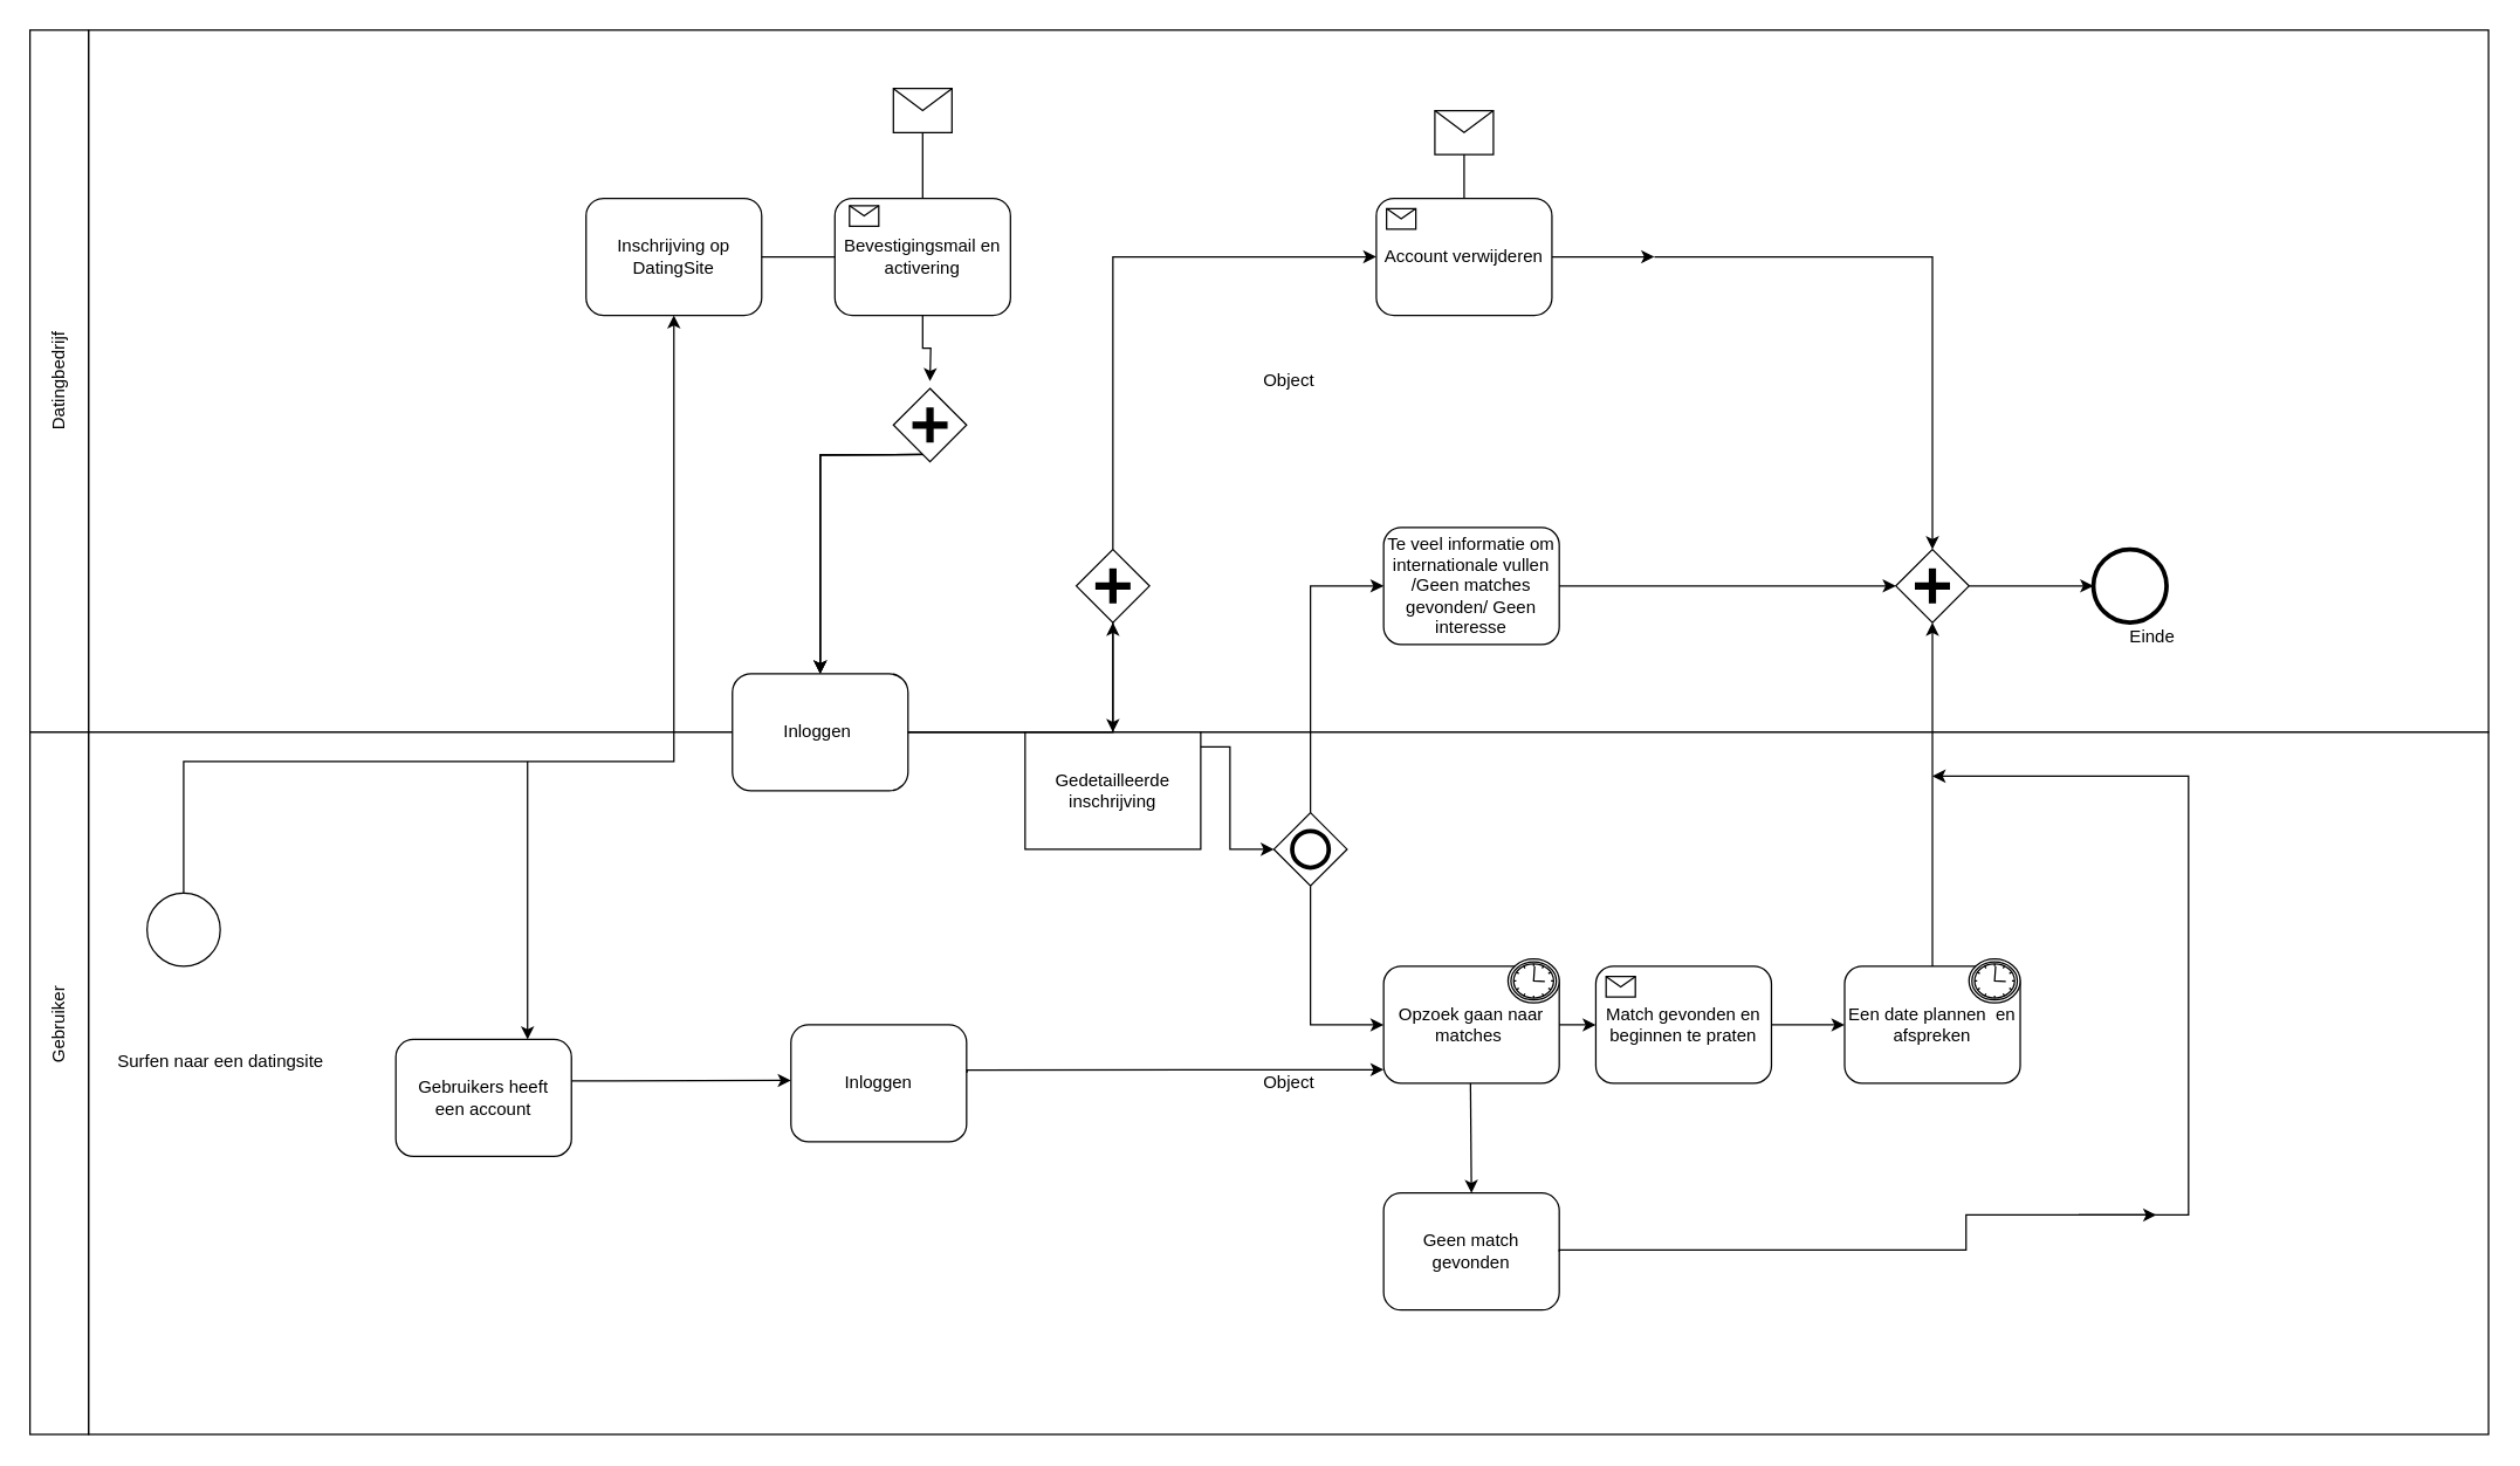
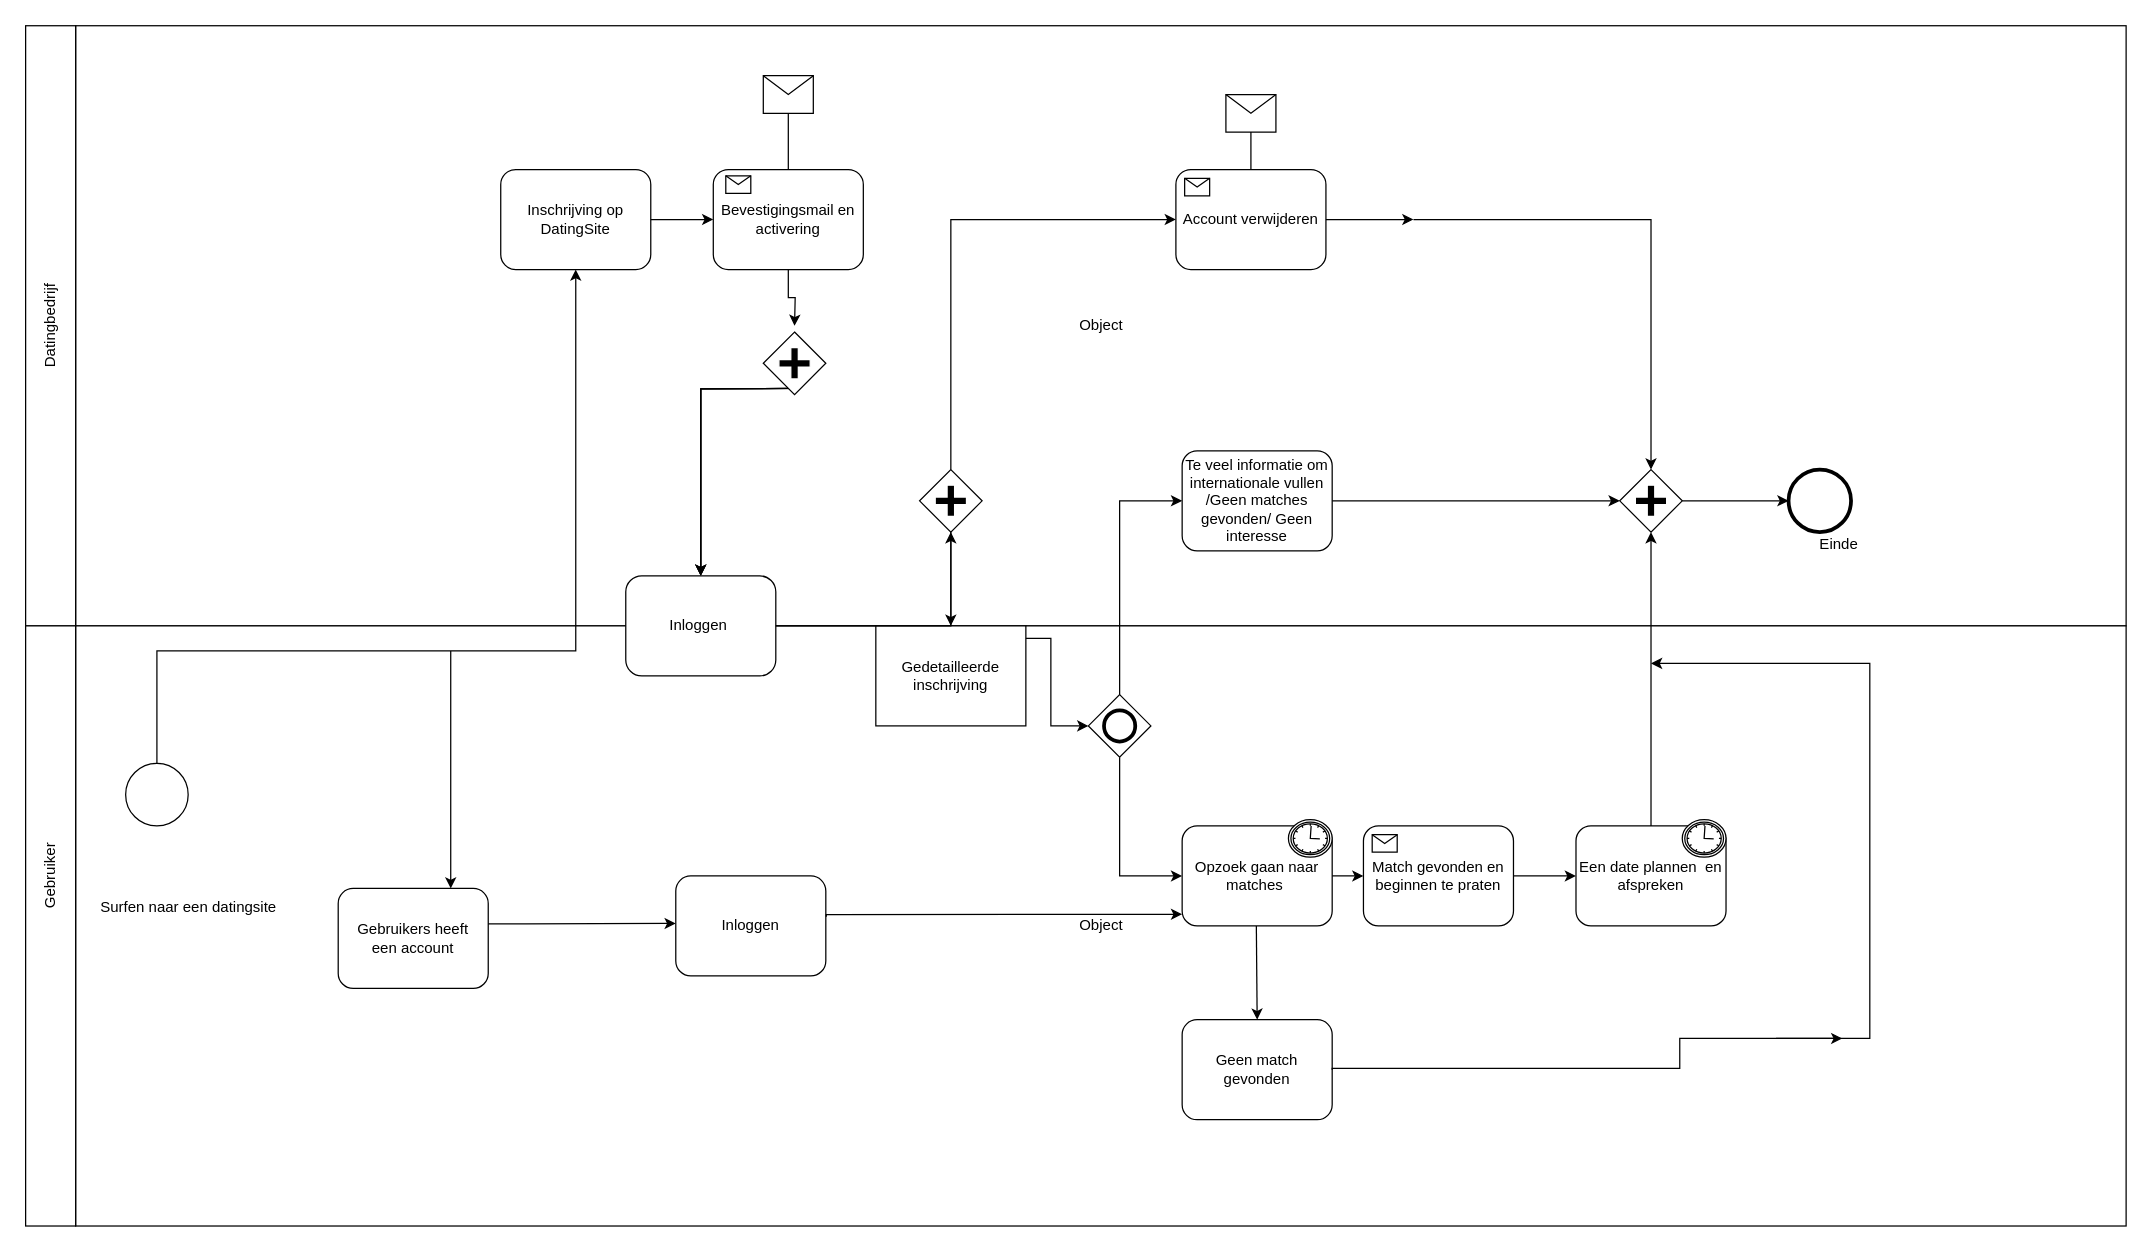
  <mxCell id="0" />
  <mxCell id="1" parent="0" />
  <mxCell id="2" value="Object" style="html=1;" vertex="1" parent="1"><mxGeometry x="60" y="20" width="1640" height="480" as="geometry" /></mxCell>
  <mxCell id="3" value="" style="html=1;points=[];perimeter=orthogonalPerimeter;" vertex="1" parent="1"><mxGeometry x="20" y="20" width="40" height="480" as="geometry" /></mxCell>
  <mxCell id="4" value="Object" style="html=1;" vertex="1" parent="1"><mxGeometry x="60" y="500" width="1640" height="480" as="geometry" /></mxCell>
  <mxCell id="5" value="" style="edgeStyle=orthogonalEdgeStyle;rounded=0;orthogonalLoop=1;jettySize=auto;html=1;" parent="1" source="6" target="7" edge="1"><mxGeometry relative="1" as="geometry"><Array as="points"><mxPoint x="125" y="520" /><mxPoint x="460" y="520" /></Array></mxGeometry></mxCell>
  <mxCell id="6" value="" style="shape=mxgraph.bpmn.shape;html=1;verticalLabelPosition=bottom;labelBackgroundColor=#ffffff;verticalAlign=top;perimeter=ellipsePerimeter;outline=standard;symbol=general;" parent="1" vertex="1"><mxGeometry x="100" y="610" width="50" height="50" as="geometry" /></mxCell>
  <mxCell id="7" value="&lt;span style=&quot;background-color: rgb(255 , 255 , 255)&quot;&gt;Inschrijving op DatingSite&lt;/span&gt;" style="shape=ext;rounded=1;html=1;whiteSpace=wrap;" parent="1" vertex="1"><mxGeometry x="400" y="135" width="120" height="80" as="geometry" /></mxCell>
  <mxCell id="8" value="Bevestigingsmail en activering" style="shape=ext;rounded=1;html=1;whiteSpace=wrap;" parent="1" vertex="1"><mxGeometry x="570" y="135" width="120" height="80" as="geometry" /></mxCell>
  <mxCell id="9" value="" style="shape=message;whiteSpace=wrap;html=1;" parent="1" vertex="1"><mxGeometry x="610" y="60" width="40" height="30" as="geometry" /></mxCell>
  <mxCell id="10" value="" style="edgeStyle=orthogonalEdgeStyle;rounded=0;orthogonalLoop=1;jettySize=auto;html=1;" parent="1" target="12" edge="1"><mxGeometry relative="1" as="geometry"><mxPoint x="635" y="310" as="sourcePoint" /></mxGeometry></mxCell>
  <mxCell id="11" value="" style="edgeStyle=orthogonalEdgeStyle;rounded=0;orthogonalLoop=1;jettySize=auto;html=1;" parent="1" target="12" edge="1"><mxGeometry relative="1" as="geometry"><mxPoint x="635" y="310" as="sourcePoint" /></mxGeometry></mxCell>
  <mxCell id="12" value="Inloggen&amp;nbsp;" style="shape=ext;rounded=1;html=1;whiteSpace=wrap;direction=south;arcSize=16;" parent="1" vertex="1"><mxGeometry x="500" y="460" width="120" height="80" as="geometry" /></mxCell>
  <mxCell id="13" value="" style="shape=mxgraph.bpmn.shape;html=1;verticalLabelPosition=bottom;labelBackgroundColor=#ffffff;verticalAlign=top;perimeter=rhombusPerimeter;background=gateway;outline=none;symbol=parallelGw;" parent="1" vertex="1"><mxGeometry x="735" y="375" width="50" height="50" as="geometry" /></mxCell>
  <mxCell id="14" value="Account verwijderen" style="html=1;whiteSpace=wrap;rounded=1;" parent="1" vertex="1"><mxGeometry x="940" y="135" width="120" height="80" as="geometry" /></mxCell>
  <mxCell id="15" value="" style="html=1;shape=message;" parent="14" vertex="1"><mxGeometry width="20" height="14" relative="1" as="geometry"><mxPoint x="7" y="7" as="offset" /></mxGeometry></mxCell>
  <mxCell id="16" value="Te veel informatie om internationale vullen /Geen matches gevonden/ Geen interesse" style="html=1;whiteSpace=wrap;rounded=1;" parent="1" vertex="1"><mxGeometry x="945" y="360" width="120" height="80" as="geometry" /></mxCell>
  <mxCell id="17" value="Een date plannen &amp;nbsp;en afspreken" style="html=1;whiteSpace=wrap;rounded=1;" parent="1" vertex="1"><mxGeometry x="1260" y="660" width="120" height="80" as="geometry" /></mxCell>
  <mxCell id="18" value="Match gevonden en beginnen te praten" style="html=1;whiteSpace=wrap;rounded=1;" parent="1" vertex="1"><mxGeometry x="1090" y="660" width="120" height="80" as="geometry" /></mxCell>
  <mxCell id="19" value="" style="html=1;shape=message;" parent="18" vertex="1"><mxGeometry width="20" height="14" relative="1" as="geometry"><mxPoint x="7" y="7" as="offset" /></mxGeometry></mxCell>
  <mxCell id="20" value="Opzoek gaan naar matches&amp;nbsp;" style="html=1;whiteSpace=wrap;rounded=1;" parent="1" vertex="1"><mxGeometry x="945" y="660" width="120" height="80" as="geometry" /></mxCell>
  <mxCell id="21" value="" style="shape=mxgraph.bpmn.shape;html=1;verticalLabelPosition=bottom;labelBackgroundColor=#ffffff;verticalAlign=top;align=center;perimeter=ellipsePerimeter;outlineConnect=0;outline=boundInt;symbol=timer;" parent="20" vertex="1"><mxGeometry x="85" y="-5" width="35" height="30" as="geometry" /></mxCell>
  <mxCell id="22" value="" style="shape=mxgraph.bpmn.shape;html=1;verticalLabelPosition=bottom;labelBackgroundColor=#ffffff;verticalAlign=top;perimeter=rhombusPerimeter;background=gateway;outline=none;symbol=parallelGw;" parent="1" vertex="1"><mxGeometry x="1295" y="375" width="50" height="50" as="geometry" /></mxCell>
  <mxCell id="23" value="" style="shape=mxgraph.bpmn.shape;html=1;verticalLabelPosition=bottom;labelBackgroundColor=#ffffff;verticalAlign=top;perimeter=ellipsePerimeter;outline=end;symbol=general;" parent="1" vertex="1"><mxGeometry x="1430" y="375" width="50" height="50" as="geometry" /></mxCell>
  <mxCell id="24" value="" style="shape=message;whiteSpace=wrap;html=1;" parent="1" vertex="1"><mxGeometry x="980" y="75" width="40" height="30" as="geometry" /></mxCell>
  <mxCell id="25" value="Gedetailleerde inschrijving" style="html=1;whiteSpace=wrap;rounded=0;" parent="1" vertex="1"><mxGeometry x="700" y="500" width="120" height="80" as="geometry" /></mxCell>
  <mxCell id="26" style="edgeStyle=orthogonalEdgeStyle;rounded=0;html=1;jettySize=auto;orthogonalLoop=1;endArrow=none;endFill=0;" parent="1" source="9" target="8" edge="1"><mxGeometry relative="1" as="geometry" /></mxCell>
- <mxCell id="27" style="edgeStyle=orthogonalEdgeStyle;rounded=0;html=1;jettySize=auto;orthogonalLoop=1;endArrow=none;" parent="1" source="7" target="8" edge="1"><mxGeometry relative="1" as="geometry" /></mxCell>
+ <mxCell id="27" style="edgeStyle=orthogonalEdgeStyle;rounded=0;html=1;jettySize=auto;orthogonalLoop=1;" parent="1" source="7" target="8" edge="1"><mxGeometry relative="1" as="geometry" /></mxCell>
  <mxCell id="28" style="edgeStyle=orthogonalEdgeStyle;rounded=0;html=1;jettySize=auto;orthogonalLoop=1;" parent="1" source="14" edge="1"><mxGeometry relative="1" as="geometry"><mxPoint x="1130" y="175" as="targetPoint" /></mxGeometry></mxCell>
  <mxCell id="29" style="edgeStyle=orthogonalEdgeStyle;rounded=0;html=1;jettySize=auto;orthogonalLoop=1;endArrow=none;endFill=0;" parent="1" source="24" target="14" edge="1"><mxGeometry relative="1" as="geometry" /></mxCell>
  <mxCell id="30" style="edgeStyle=orthogonalEdgeStyle;rounded=0;html=1;jettySize=auto;orthogonalLoop=1;" parent="1" target="22" edge="1"><mxGeometry relative="1" as="geometry"><mxPoint x="1330" y="360" as="targetPoint" /><Array as="points"><mxPoint x="1320" y="175" /></Array><mxPoint x="1130" y="175" as="sourcePoint" /></mxGeometry></mxCell>
  <mxCell id="31" style="edgeStyle=orthogonalEdgeStyle;rounded=0;html=1;jettySize=auto;orthogonalLoop=1;" parent="1" source="16" target="22" edge="1"><mxGeometry relative="1" as="geometry" /></mxCell>
  <mxCell id="32" style="edgeStyle=orthogonalEdgeStyle;rounded=0;html=1;jettySize=auto;orthogonalLoop=1;" parent="1" source="17" target="22" edge="1"><mxGeometry relative="1" as="geometry" /></mxCell>
  <mxCell id="33" style="edgeStyle=orthogonalEdgeStyle;rounded=0;html=1;jettySize=auto;orthogonalLoop=1;" parent="1" source="22" target="23" edge="1"><mxGeometry relative="1" as="geometry" /></mxCell>
  <mxCell id="34" style="edgeStyle=orthogonalEdgeStyle;rounded=0;html=1;jettySize=auto;orthogonalLoop=1;" parent="1" source="8" edge="1"><mxGeometry relative="1" as="geometry"><mxPoint x="635" y="260" as="targetPoint" /></mxGeometry></mxCell>
  <mxCell id="35" style="edgeStyle=orthogonalEdgeStyle;rounded=0;html=1;jettySize=auto;orthogonalLoop=1;" parent="1" target="12" edge="1"><mxGeometry relative="1" as="geometry"><mxPoint x="635" y="310" as="sourcePoint" /></mxGeometry></mxCell>
  <mxCell id="36" style="edgeStyle=orthogonalEdgeStyle;rounded=0;html=1;jettySize=auto;orthogonalLoop=1;" parent="1" source="12" target="13" edge="1"><mxGeometry relative="1" as="geometry" /></mxCell>
  <mxCell id="37" style="edgeStyle=orthogonalEdgeStyle;rounded=0;html=1;jettySize=auto;orthogonalLoop=1;" parent="1" source="13" target="14" edge="1"><mxGeometry relative="1" as="geometry"><Array as="points"><mxPoint x="760" y="175" /></Array></mxGeometry></mxCell>
  <mxCell id="38" style="edgeStyle=orthogonalEdgeStyle;rounded=0;html=1;jettySize=auto;orthogonalLoop=1;" parent="1" source="13" target="25" edge="1"><mxGeometry relative="1" as="geometry" /></mxCell>
  <mxCell id="39" style="edgeStyle=orthogonalEdgeStyle;rounded=0;html=1;jettySize=auto;orthogonalLoop=1;" parent="1" target="20" edge="1"><mxGeometry relative="1" as="geometry"><Array as="points"><mxPoint x="895" y="700" /></Array><mxPoint x="895" y="605" as="sourcePoint" /></mxGeometry></mxCell>
  <mxCell id="40" style="edgeStyle=orthogonalEdgeStyle;rounded=0;html=1;jettySize=auto;orthogonalLoop=1;" parent="1" target="16" edge="1"><mxGeometry relative="1" as="geometry"><Array as="points"><mxPoint x="895" y="400" /></Array><mxPoint x="895" y="555" as="sourcePoint" /></mxGeometry></mxCell>
  <mxCell id="41" style="edgeStyle=orthogonalEdgeStyle;rounded=0;html=1;jettySize=auto;orthogonalLoop=1;" parent="1" source="25" edge="1"><mxGeometry relative="1" as="geometry"><mxPoint x="870" y="580" as="targetPoint" /><Array as="points"><mxPoint x="840" y="510" /><mxPoint x="840" y="580" /></Array></mxGeometry></mxCell>
  <mxCell id="42" style="edgeStyle=orthogonalEdgeStyle;rounded=0;html=1;jettySize=auto;orthogonalLoop=1;" parent="1" source="20" target="18" edge="1"><mxGeometry relative="1" as="geometry" /></mxCell>
  <mxCell id="43" style="edgeStyle=orthogonalEdgeStyle;rounded=0;html=1;jettySize=auto;orthogonalLoop=1;" parent="1" source="18" target="17" edge="1"><mxGeometry relative="1" as="geometry" /></mxCell>
  <mxCell id="44" value="Surfen naar een datingsite" style="text;html=1;align=center;verticalAlign=middle;resizable=0;points=[];autosize=1;" parent="1" vertex="1"><mxGeometry x="70" y="715" width="160" height="20" as="geometry" /></mxCell>
  <mxCell id="45" value="Einde" style="text;html=1;align=center;verticalAlign=middle;resizable=0;points=[];autosize=1;" parent="1" vertex="1"><mxGeometry x="1445" y="425" width="50" height="20" as="geometry" /></mxCell>
  <mxCell id="46" value="" style="shape=mxgraph.bpmn.shape;html=1;verticalLabelPosition=bottom;labelBackgroundColor=#ffffff;verticalAlign=top;align=center;perimeter=ellipsePerimeter;outlineConnect=0;outline=boundInt;symbol=timer;" parent="1" vertex="1"><mxGeometry x="1345" y="655" width="35" height="30" as="geometry" /></mxCell>
  <mxCell id="47" value="" style="shape=mxgraph.bpmn.shape;html=1;verticalLabelPosition=bottom;labelBackgroundColor=#ffffff;verticalAlign=top;align=center;perimeter=rhombusPerimeter;background=gateway;outlineConnect=0;outline=end;symbol=general;" parent="1" vertex="1"><mxGeometry x="870" y="555" width="50" height="50" as="geometry" /></mxCell>
  <mxCell id="48" value="" style="endArrow=classic;html=1;entryX=0.5;entryY=0;entryDx=0;entryDy=0;" parent="1" target="49" edge="1"><mxGeometry width="50" height="50" relative="1" as="geometry"><mxPoint x="1004.34" y="740" as="sourcePoint" /><mxPoint x="1004" y="805" as="targetPoint" /></mxGeometry></mxCell>
  <mxCell id="49" value="Geen match gevonden" style="html=1;whiteSpace=wrap;rounded=1;" parent="1" vertex="1"><mxGeometry x="945" y="815" width="120" height="80" as="geometry" /></mxCell>
  <mxCell id="50" style="edgeStyle=orthogonalEdgeStyle;rounded=0;html=1;jettySize=auto;orthogonalLoop=1;exitX=1;exitY=0.5;exitDx=0;exitDy=0;" parent="1" source="49" edge="1"><mxGeometry relative="1" as="geometry"><mxPoint x="1252.5" y="854" as="sourcePoint" /><mxPoint x="1473" y="830" as="targetPoint" /><Array as="points"><mxPoint x="1343" y="854" /></Array></mxGeometry></mxCell>
  <mxCell id="51" style="edgeStyle=orthogonalEdgeStyle;rounded=0;html=1;jettySize=auto;orthogonalLoop=1;" parent="1" edge="1"><mxGeometry relative="1" as="geometry"><mxPoint x="1420" y="830" as="sourcePoint" /><mxPoint x="1320" y="530" as="targetPoint" /><Array as="points"><mxPoint x="1455" y="830" /><mxPoint x="1495" y="830" /><mxPoint x="1495" y="530" /></Array></mxGeometry></mxCell>
  <mxCell id="52" value="" style="shape=mxgraph.bpmn.shape;html=1;verticalLabelPosition=bottom;labelBackgroundColor=#ffffff;verticalAlign=top;perimeter=rhombusPerimeter;background=gateway;outline=none;symbol=parallelGw;" parent="1" vertex="1"><mxGeometry x="610" y="265" width="50" height="50" as="geometry" /></mxCell>
  <mxCell id="53" style="edgeStyle=orthogonalEdgeStyle;rounded=0;html=1;jettySize=auto;orthogonalLoop=1;entryX=0.75;entryY=0;entryDx=0;entryDy=0;" edge="1" parent="1" target="54"><mxGeometry relative="1" as="geometry"><mxPoint x="360" y="520" as="sourcePoint" /><mxPoint x="370" y="645" as="targetPoint" /><Array as="points"><mxPoint x="360" y="620" /><mxPoint x="360" y="620" /></Array></mxGeometry></mxCell>
  <mxCell id="54" value="&lt;span style=&quot;background-color: rgb(255 , 255 , 255)&quot;&gt;Gebruikers heeft een&amp;nbsp;&lt;/span&gt;account" style="shape=ext;rounded=1;html=1;whiteSpace=wrap;" vertex="1" parent="1"><mxGeometry x="270" y="710" width="120" height="80" as="geometry" /></mxCell>
  <mxCell id="55" style="edgeStyle=orthogonalEdgeStyle;rounded=0;html=1;jettySize=auto;orthogonalLoop=1;" edge="1" parent="1"><mxGeometry relative="1" as="geometry"><mxPoint x="390" y="738.33" as="sourcePoint" /><mxPoint x="540" y="738" as="targetPoint" /><Array as="points"><mxPoint x="420" y="738.33" /></Array></mxGeometry></mxCell>
  <mxCell id="56" value="&lt;span style=&quot;background-color: rgb(255 , 255 , 255)&quot;&gt;Inloggen&lt;/span&gt;" style="shape=ext;rounded=1;html=1;whiteSpace=wrap;" vertex="1" parent="1"><mxGeometry x="540" y="700" width="120" height="80" as="geometry" /></mxCell>
  <mxCell id="57" style="edgeStyle=orthogonalEdgeStyle;rounded=0;html=1;jettySize=auto;orthogonalLoop=1;exitX=1.003;exitY=0.408;exitDx=0;exitDy=0;exitPerimeter=0;" edge="1" parent="1" source="56"><mxGeometry relative="1" as="geometry"><mxPoint x="665" y="740" as="sourcePoint" /><mxPoint x="945" y="730.67" as="targetPoint" /><Array as="points"><mxPoint x="660" y="731" /><mxPoint x="665" y="731" /></Array></mxGeometry></mxCell>
  <mxCell id="58" value="" style="html=1;points=[];perimeter=orthogonalPerimeter;align=center;" vertex="1" parent="1"><mxGeometry x="20" y="500" width="40" height="480" as="geometry" /></mxCell>
  <mxCell id="59" value="Gebruiker" style="text;html=1;strokeColor=none;fillColor=none;align=center;verticalAlign=middle;whiteSpace=wrap;rounded=0;rotation=270;" vertex="1" parent="1"><mxGeometry x="20" y="690" width="40" height="20" as="geometry" /></mxCell>
  <mxCell id="60" value="Datingbedrijf" style="text;html=1;strokeColor=none;fillColor=none;align=center;verticalAlign=middle;whiteSpace=wrap;rounded=0;rotation=270;" vertex="1" parent="1"><mxGeometry x="20" y="250" width="40" height="20" as="geometry" /></mxCell>
  <mxCell id="61" value="" style="html=1;shape=message;" vertex="1" parent="1"><mxGeometry x="580" y="140" width="20" height="14" as="geometry" /></mxCell>
